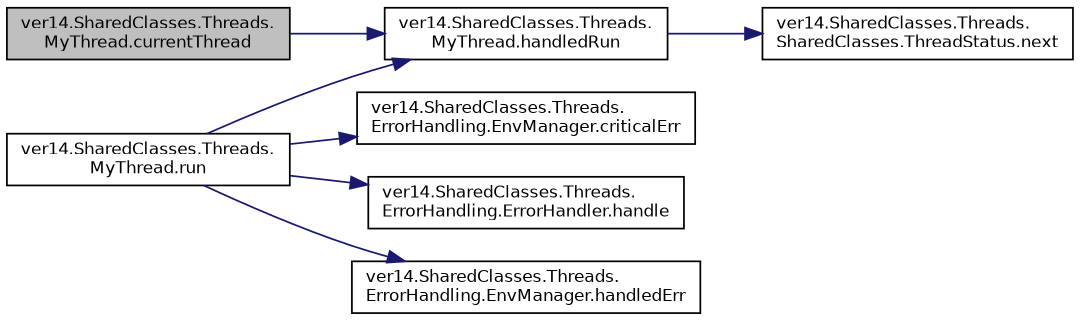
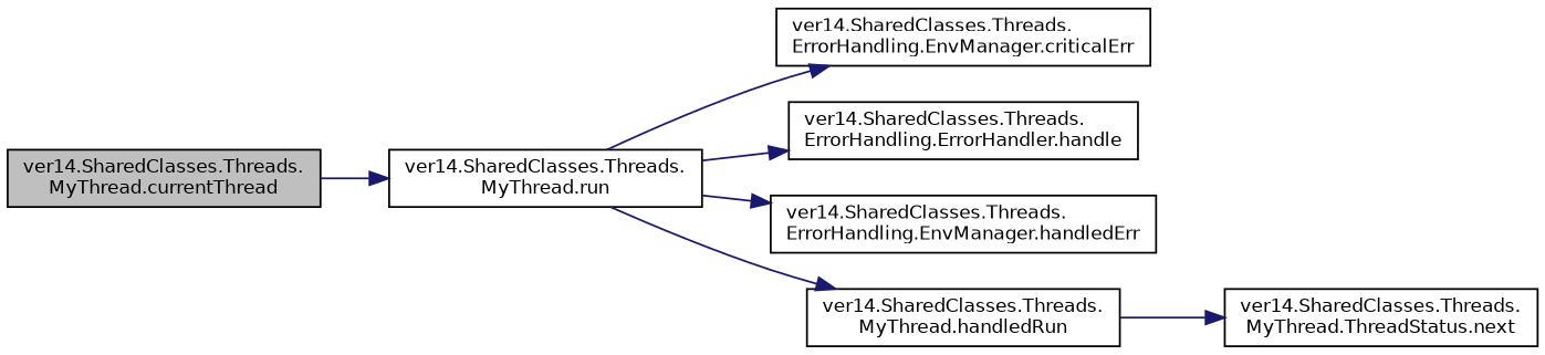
  digraph {
    rankdir=LR
    node [color=black fillcolor=white fontname=Helvetica fontsize=10 shape=record style=filled]
    edge [color=midnightblue fontname=Helvetica fontsize=10 labelfontname=Helvetica labelfontsize=10 style=solid]
    n1 [fillcolor=grey75 fontcolor=black height=0.2 label="ver14.SharedClasses.Threads.\lMyThread.currentThread" width=0.4]
    n2 [height=0.2 label="ver14.SharedClasses.Threads.\lMyThread.run" width=0.4]
    n3 [height=0.2 label="ver14.SharedClasses.Threads.\lErrorHandling.EnvManager.criticalErr" width=0.4]
    n4 [height=0.2 label="ver14.SharedClasses.Threads.\lErrorHandling.ErrorHandler.handle" width=0.4]
    n5 [height=0.2 label="ver14.SharedClasses.Threads.\lErrorHandling.EnvManager.handledErr" width=0.4]
    n6 [height=0.2 label="ver14.SharedClasses.Threads.\lMyThread.handledRun" width=0.4]
-   n7 [height=0.2 label="ver14.SharedClasses.Threads.\lSharedClasses.ThreadStatus.next" width=0.4]
-   n1 -> n6
+   n7 [height=0.2 label="ver14.SharedClasses.Threads.\lMyThread.ThreadStatus.next" width=0.4]
+   n1 -> n2
    n2 -> n3
    n2 -> n4
    n2 -> n5
    n2 -> n6
    n6 -> n7
  }
